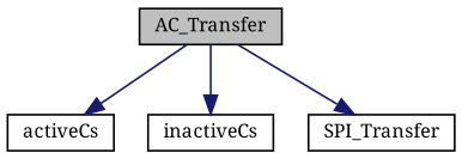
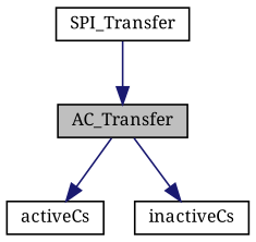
  digraph {
    fontname="Noto Serif"
    rankdir=TB
    node [color=black fillcolor=white fontname="Noto Serif" fontsize=10 shape=record style=filled]
    edge [color=midnightblue fontname="Noto Serif" fontsize=10 labelfontname=Helvetica labelfontsize=10 style=solid]
    n1 [fillcolor=grey75 fontcolor=black height=0.2 label=AC_Transfer width=0.4]
    n2 [height=0.2 label=activeCs width=0.4]
    n3 [height=0.2 label=inactiveCs width=0.4]
    n4 [height=0.2 label=SPI_Transfer width=0.4]
    n1 -> n2
    n1 -> n3
-   n1 -> n4
+   n4 -> n1
  }
